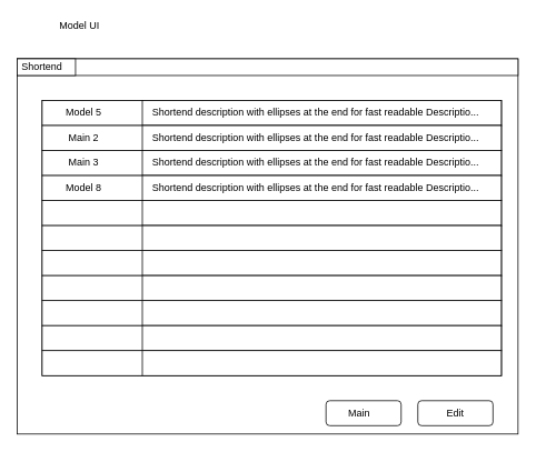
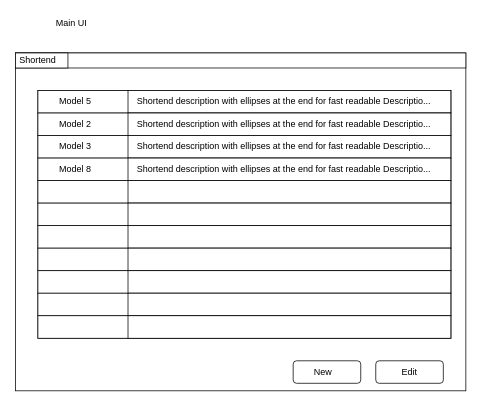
  <mxCell id="0" />
  <mxCell id="1" parent="0" />
  <mxCell id="2" value="" style="rounded=0;whiteSpace=wrap;html=1;" vertex="1" parent="1"><mxGeometry x="20" y="70" width="600" height="450" as="geometry" /></mxCell>
- <mxCell id="3" value="Model UI" style="text;html=1;strokeColor=none;fillColor=none;align=center;verticalAlign=middle;whiteSpace=wrap;rounded=0;" vertex="1" parent="1"><mxGeometry x="60" y="20" width="70" height="20" as="geometry" /></mxCell>
+ <mxCell id="3" value="Main UI" style="text;html=1;strokeColor=none;fillColor=none;align=center;verticalAlign=middle;whiteSpace=wrap;rounded=0;" vertex="1" parent="1"><mxGeometry x="60" y="20" width="70" height="20" as="geometry" /></mxCell>
  <mxCell id="4" value="" style="rounded=0;whiteSpace=wrap;html=1;" vertex="1" parent="1"><mxGeometry x="20" y="70" width="600" height="20" as="geometry" /></mxCell>
  <mxCell id="5" value="" style="rounded=0;whiteSpace=wrap;html=1;" vertex="1" parent="1"><mxGeometry x="20" y="70" width="70" height="20" as="geometry" /></mxCell>
  <mxCell id="6" value="Shortend" style="text;html=1;strokeColor=none;fillColor=none;align=center;verticalAlign=middle;whiteSpace=wrap;rounded=0;" vertex="1" parent="1"><mxGeometry x="30" y="70" width="40" height="20" as="geometry" /></mxCell>
  <mxCell id="7" value="" style="rounded=0;whiteSpace=wrap;html=1;" vertex="1" parent="1"><mxGeometry x="50" y="120" width="550" height="330" as="geometry" /></mxCell>
  <mxCell id="8" value="" style="rounded=0;whiteSpace=wrap;html=1;" vertex="1" parent="1"><mxGeometry x="50" y="120" width="550" height="30" as="geometry" /></mxCell>
  <mxCell id="9" value="Model 5" style="text;html=1;strokeColor=none;fillColor=none;align=center;verticalAlign=middle;whiteSpace=wrap;rounded=0;" vertex="1" parent="1"><mxGeometry x="60" y="125" width="80" height="20" as="geometry" /></mxCell>
  <mxCell id="10" value="" style="rounded=0;whiteSpace=wrap;html=1;" vertex="1" parent="1"><mxGeometry x="170" y="120" width="430" height="30" as="geometry" /></mxCell>
  <mxCell id="11" value="Shortend description with ellipses at the end for fast readable Descriptio..." style="text;html=1;strokeColor=none;fillColor=none;align=left;verticalAlign=middle;whiteSpace=wrap;rounded=0;" vertex="1" parent="1"><mxGeometry x="180" y="125" width="400" height="20" as="geometry" /></mxCell>
  <mxCell id="12" value="" style="rounded=0;whiteSpace=wrap;html=1;" vertex="1" parent="1"><mxGeometry x="50" y="150" width="550" height="30" as="geometry" /></mxCell>
  <mxCell id="13" value="" style="rounded=0;whiteSpace=wrap;html=1;" vertex="1" parent="1"><mxGeometry x="170" y="150" width="430" height="30" as="geometry" /></mxCell>
  <mxCell id="14" value="" style="rounded=0;whiteSpace=wrap;html=1;" vertex="1" parent="1"><mxGeometry x="50" y="180" width="550" height="30" as="geometry" /></mxCell>
  <mxCell id="15" value="" style="rounded=0;whiteSpace=wrap;html=1;" vertex="1" parent="1"><mxGeometry x="170" y="180" width="430" height="30" as="geometry" /></mxCell>
  <mxCell id="16" value="" style="rounded=0;whiteSpace=wrap;html=1;" vertex="1" parent="1"><mxGeometry x="50" y="210" width="550" height="30" as="geometry" /></mxCell>
  <mxCell id="17" value="" style="rounded=0;whiteSpace=wrap;html=1;" vertex="1" parent="1"><mxGeometry x="170" y="210" width="430" height="30" as="geometry" /></mxCell>
  <mxCell id="18" value="" style="rounded=0;whiteSpace=wrap;html=1;" vertex="1" parent="1"><mxGeometry x="50" y="240" width="550" height="30" as="geometry" /></mxCell>
  <mxCell id="19" value="" style="rounded=0;whiteSpace=wrap;html=1;" vertex="1" parent="1"><mxGeometry x="170" y="240" width="430" height="30" as="geometry" /></mxCell>
  <mxCell id="20" value="" style="rounded=0;whiteSpace=wrap;html=1;" vertex="1" parent="1"><mxGeometry x="50" y="270" width="550" height="30" as="geometry" /></mxCell>
  <mxCell id="21" value="" style="rounded=0;whiteSpace=wrap;html=1;" vertex="1" parent="1"><mxGeometry x="170" y="270" width="430" height="30" as="geometry" /></mxCell>
  <mxCell id="22" value="" style="rounded=0;whiteSpace=wrap;html=1;" vertex="1" parent="1"><mxGeometry x="50" y="300" width="550" height="30" as="geometry" /></mxCell>
  <mxCell id="23" value="" style="rounded=0;whiteSpace=wrap;html=1;" vertex="1" parent="1"><mxGeometry x="170" y="300" width="430" height="30" as="geometry" /></mxCell>
  <mxCell id="24" value="" style="rounded=0;whiteSpace=wrap;html=1;" vertex="1" parent="1"><mxGeometry x="50" y="330" width="550" height="30" as="geometry" /></mxCell>
  <mxCell id="25" value="" style="rounded=0;whiteSpace=wrap;html=1;" vertex="1" parent="1"><mxGeometry x="170" y="330" width="430" height="30" as="geometry" /></mxCell>
  <mxCell id="26" value="" style="rounded=0;whiteSpace=wrap;html=1;" vertex="1" parent="1"><mxGeometry x="50" y="360" width="550" height="30" as="geometry" /></mxCell>
  <mxCell id="27" value="" style="rounded=0;whiteSpace=wrap;html=1;" vertex="1" parent="1"><mxGeometry x="170" y="360" width="430" height="30" as="geometry" /></mxCell>
  <mxCell id="28" value="" style="rounded=0;whiteSpace=wrap;html=1;" vertex="1" parent="1"><mxGeometry x="50" y="390" width="550" height="30" as="geometry" /></mxCell>
  <mxCell id="29" value="" style="rounded=0;whiteSpace=wrap;html=1;" vertex="1" parent="1"><mxGeometry x="170" y="390" width="430" height="30" as="geometry" /></mxCell>
  <mxCell id="30" value="" style="rounded=0;whiteSpace=wrap;html=1;" vertex="1" parent="1"><mxGeometry x="50" y="420" width="550" height="30" as="geometry" /></mxCell>
  <mxCell id="31" value="" style="rounded=0;whiteSpace=wrap;html=1;" vertex="1" parent="1"><mxGeometry x="170" y="420" width="430" height="30" as="geometry" /></mxCell>
- <mxCell id="32" value="Main 2" style="text;html=1;strokeColor=none;fillColor=none;align=center;verticalAlign=middle;whiteSpace=wrap;rounded=0;" vertex="1" parent="1"><mxGeometry x="60" y="155" width="80" height="20" as="geometry" /></mxCell>
- <mxCell id="33" value="Main 3" style="text;html=1;strokeColor=none;fillColor=none;align=center;verticalAlign=middle;whiteSpace=wrap;rounded=0;" vertex="1" parent="1"><mxGeometry x="60" y="185" width="80" height="20" as="geometry" /></mxCell>
+ <mxCell id="32" value="Model 2" style="text;html=1;strokeColor=none;fillColor=none;align=center;verticalAlign=middle;whiteSpace=wrap;rounded=0;" vertex="1" parent="1"><mxGeometry x="60" y="155" width="80" height="20" as="geometry" /></mxCell>
+ <mxCell id="33" value="Model 3" style="text;html=1;strokeColor=none;fillColor=none;align=center;verticalAlign=middle;whiteSpace=wrap;rounded=0;" vertex="1" parent="1"><mxGeometry x="60" y="185" width="80" height="20" as="geometry" /></mxCell>
  <mxCell id="34" value="Model 8" style="text;html=1;strokeColor=none;fillColor=none;align=center;verticalAlign=middle;whiteSpace=wrap;rounded=0;" vertex="1" parent="1"><mxGeometry x="60" y="215" width="80" height="20" as="geometry" /></mxCell>
  <mxCell id="35" value="Shortend description with ellipses at the end for fast readable Descriptio..." style="text;html=1;strokeColor=none;fillColor=none;align=left;verticalAlign=middle;whiteSpace=wrap;rounded=0;" vertex="1" parent="1"><mxGeometry x="180" y="155" width="400" height="20" as="geometry" /></mxCell>
  <mxCell id="36" value="Shortend description with ellipses at the end for fast readable Descriptio..." style="text;html=1;strokeColor=none;fillColor=none;align=left;verticalAlign=middle;whiteSpace=wrap;rounded=0;" vertex="1" parent="1"><mxGeometry x="180" y="185" width="400" height="20" as="geometry" /></mxCell>
  <mxCell id="37" value="Shortend description with ellipses at the end for fast readable Descriptio..." style="text;html=1;strokeColor=none;fillColor=none;align=left;verticalAlign=middle;whiteSpace=wrap;rounded=0;" vertex="1" parent="1"><mxGeometry x="180" y="215" width="400" height="20" as="geometry" /></mxCell>
  <mxCell id="38" value="" style="rounded=1;whiteSpace=wrap;html=1;align=left;" vertex="1" parent="1"><mxGeometry x="500" y="480" width="90" height="30" as="geometry" /></mxCell>
  <mxCell id="39" value="Edit" style="text;html=1;strokeColor=none;fillColor=none;align=center;verticalAlign=middle;whiteSpace=wrap;rounded=0;" vertex="1" parent="1"><mxGeometry x="525" y="485" width="40" height="20" as="geometry" /></mxCell>
  <mxCell id="40" value="" style="rounded=1;whiteSpace=wrap;html=1;align=left;" vertex="1" parent="1"><mxGeometry x="390" y="480" width="90" height="30" as="geometry" /></mxCell>
- <mxCell id="41" value="Main" style="text;html=1;strokeColor=none;fillColor=none;align=center;verticalAlign=middle;whiteSpace=wrap;rounded=0;" vertex="1" parent="1"><mxGeometry x="410" y="485" width="40" height="20" as="geometry" /></mxCell>
+ <mxCell id="41" value="New" style="text;html=1;strokeColor=none;fillColor=none;align=center;verticalAlign=middle;whiteSpace=wrap;rounded=0;" vertex="1" parent="1"><mxGeometry x="410" y="485" width="40" height="20" as="geometry" /></mxCell>
